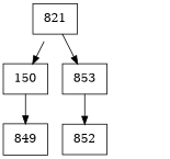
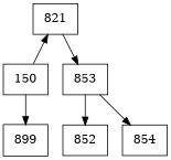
  digraph {
    concentrate=true
    rankdir=UD
    node [shape=record]
    n1 [label=821]
    n2 [label=150]
    n3 [label=853]
-   n4 [label=849]
+   n4 [label=899]
    n5 [label=852]
-   n1 -> n2
+   n6 [label=854]
+   n2 -> n1
    n1 -> n3
    n2 -> n4
    n3 -> n5
+   n3 -> n6
  }
